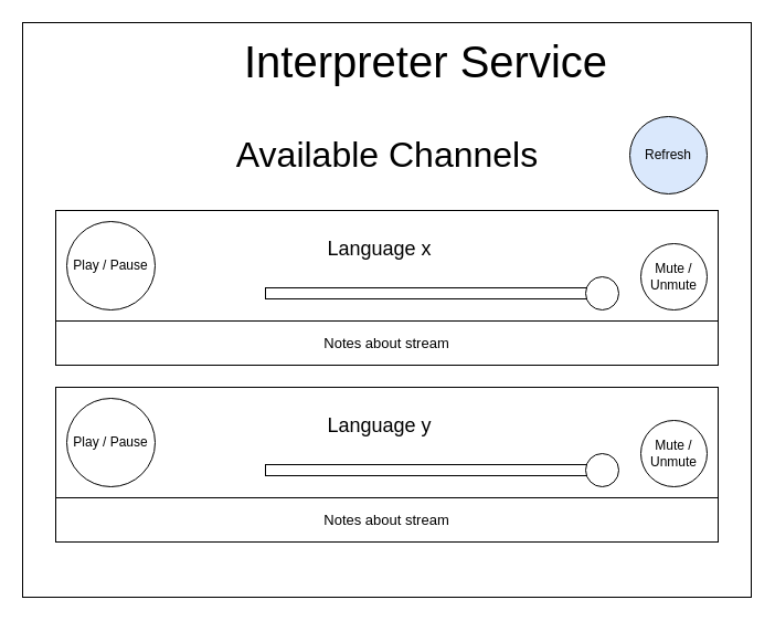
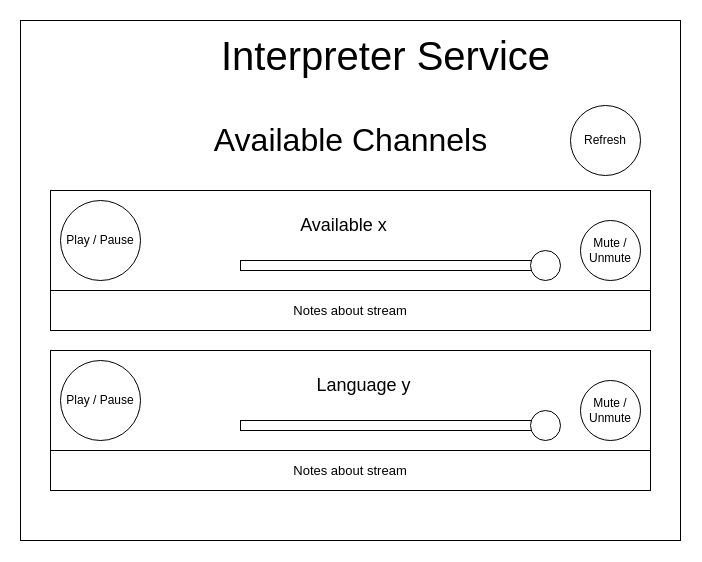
  <mxCell id="0" />
  <mxCell id="1" parent="0" />
  <mxCell id="2" value="" style="rounded=0;whiteSpace=wrap;html=1;" vertex="1" parent="1"><mxGeometry x="20" y="20" width="660" height="520" as="geometry" /></mxCell>
  <mxCell id="3" value="" style="rounded=0;whiteSpace=wrap;html=1;" vertex="1" parent="1"><mxGeometry x="50" y="190" width="600" height="100" as="geometry" /></mxCell>
  <mxCell id="4" value="Play / Pause" style="ellipse;whiteSpace=wrap;html=1;aspect=fixed;" vertex="1" parent="1"><mxGeometry x="60" y="200" width="80" height="80" as="geometry" /></mxCell>
  <mxCell id="5" value="" style="rounded=0;whiteSpace=wrap;html=1;" vertex="1" parent="1"><mxGeometry x="240" y="260" width="310" height="10" as="geometry" /></mxCell>
  <mxCell id="6" value="" style="ellipse;whiteSpace=wrap;html=1;aspect=fixed;" vertex="1" parent="1"><mxGeometry x="530" y="250" width="30" height="30" as="geometry" /></mxCell>
  <mxCell id="7" value="Mute / Unmute" style="ellipse;whiteSpace=wrap;html=1;aspect=fixed;" vertex="1" parent="1"><mxGeometry x="580" y="220" width="60" height="60" as="geometry" /></mxCell>
- <mxCell id="8" value="&lt;font style=&quot;font-size: 18px&quot;&gt;Language x&lt;/font&gt;" style="text;html=1;strokeColor=none;fillColor=none;align=center;verticalAlign=middle;whiteSpace=wrap;rounded=0;" vertex="1" parent="1"><mxGeometry x="238" y="200" width="211" height="50" as="geometry" /></mxCell>
- <mxCell id="9" value="Refresh" style="ellipse;whiteSpace=wrap;html=1;aspect=fixed;fillColor=#dae8fc;" vertex="1" parent="1"><mxGeometry x="570" y="105" width="70" height="70" as="geometry" /></mxCell>
+ <mxCell id="8" value="&lt;font style=&quot;font-size: 18px&quot;&gt;Available x&lt;/font&gt;" style="text;html=1;strokeColor=none;fillColor=none;align=center;verticalAlign=middle;whiteSpace=wrap;rounded=0;" vertex="1" parent="1"><mxGeometry x="238" y="200" width="211" height="50" as="geometry" /></mxCell>
+ <mxCell id="9" value="Refresh" style="ellipse;whiteSpace=wrap;html=1;aspect=fixed;" vertex="1" parent="1"><mxGeometry x="570" y="105" width="70" height="70" as="geometry" /></mxCell>
  <mxCell id="10" value="&lt;font style=&quot;font-size: 13px&quot;&gt;Notes about stream&lt;/font&gt;" style="rounded=0;whiteSpace=wrap;html=1;" vertex="1" parent="1"><mxGeometry x="50" y="290" width="600" height="40" as="geometry" /></mxCell>
  <mxCell id="11" value="" style="rounded=0;whiteSpace=wrap;html=1;" vertex="1" parent="1"><mxGeometry x="50" y="350" width="600" height="100" as="geometry" /></mxCell>
  <mxCell id="12" value="Play / Pause" style="ellipse;whiteSpace=wrap;html=1;aspect=fixed;" vertex="1" parent="1"><mxGeometry x="60" y="360" width="80" height="80" as="geometry" /></mxCell>
  <mxCell id="13" value="" style="rounded=0;whiteSpace=wrap;html=1;" vertex="1" parent="1"><mxGeometry x="240" y="420" width="310" height="10" as="geometry" /></mxCell>
  <mxCell id="14" value="" style="ellipse;whiteSpace=wrap;html=1;aspect=fixed;" vertex="1" parent="1"><mxGeometry x="530" y="410" width="30" height="30" as="geometry" /></mxCell>
  <mxCell id="15" value="Mute / Unmute" style="ellipse;whiteSpace=wrap;html=1;aspect=fixed;" vertex="1" parent="1"><mxGeometry x="580" y="380" width="60" height="60" as="geometry" /></mxCell>
- <mxCell id="16" value="&lt;font style=&quot;font-size: 18px&quot;&gt;Language y&lt;/font&gt;" style="text;html=1;strokeColor=none;fillColor=none;align=center;verticalAlign=middle;whiteSpace=wrap;rounded=0;" vertex="1" parent="1"><mxGeometry x="238" y="360" width="211" height="50" as="geometry" /></mxCell>
+ <mxCell id="16" value="&lt;font style=&quot;font-size: 18px&quot;&gt;Language y&lt;/font&gt;" style="text;html=1;strokeColor=none;fillColor=none;align=center;verticalAlign=middle;whiteSpace=wrap;rounded=0;" vertex="1" parent="1"><mxGeometry x="258" y="360" width="211" height="50" as="geometry" /></mxCell>
  <mxCell id="17" value="&lt;font style=&quot;font-size: 13px&quot;&gt;Notes about stream&lt;/font&gt;" style="rounded=0;whiteSpace=wrap;html=1;" vertex="1" parent="1"><mxGeometry x="50" y="450" width="600" height="40" as="geometry" /></mxCell>
  <mxCell id="18" value="&lt;font style=&quot;font-size: 32px&quot;&gt;Available Channels&lt;/font&gt;" style="text;html=1;align=center;verticalAlign=middle;resizable=0;points=[];autosize=1;strokeColor=none;" vertex="1" parent="1"><mxGeometry x="205" y="125" width="290" height="30" as="geometry" /></mxCell>
  <mxCell id="19" value="&lt;font style=&quot;font-size: 40px&quot;&gt;Interpreter Service&lt;/font&gt;" style="text;html=1;align=center;verticalAlign=middle;resizable=0;points=[];autosize=1;strokeColor=none;" vertex="1" parent="1"><mxGeometry x="215" y="40" width="340" height="30" as="geometry" /></mxCell>
